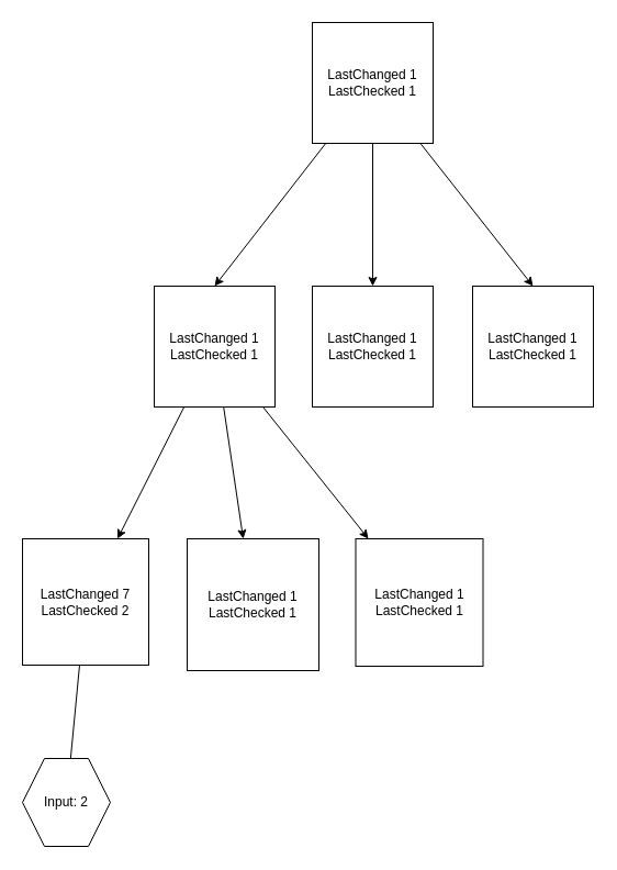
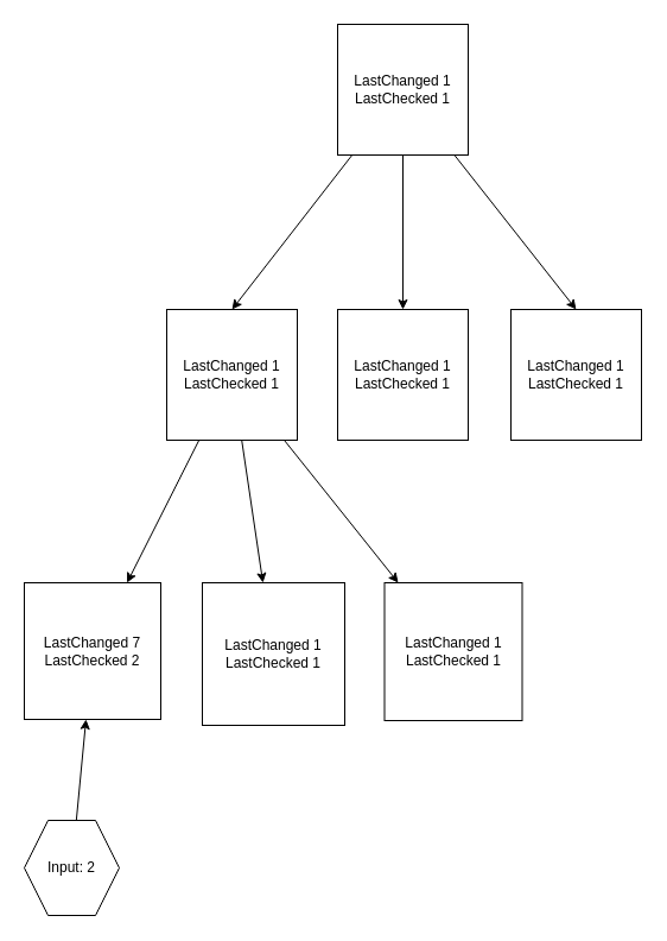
  <mxCell id="0" />
  <mxCell id="1" parent="0" />
  <mxCell id="2" value="&lt;span&gt;LastChanged 1&lt;/span&gt;&lt;br&gt;&lt;span&gt;LastChecked 1&lt;/span&gt;" style="whiteSpace=wrap;html=1;aspect=fixed;" vertex="1" parent="1"><mxGeometry x="284" y="260" width="110" height="110" as="geometry" /></mxCell>
  <mxCell id="3" style="edgeStyle=none;html=1;entryX=0.5;entryY=0;entryDx=0;entryDy=0;" edge="1" parent="1" source="6" target="2"><mxGeometry relative="1" as="geometry" /></mxCell>
  <mxCell id="4" style="edgeStyle=none;html=1;entryX=0.5;entryY=0;entryDx=0;entryDy=0;" edge="1" parent="1" source="6" target="11"><mxGeometry relative="1" as="geometry" /></mxCell>
  <mxCell id="5" style="edgeStyle=none;html=1;entryX=0.5;entryY=0;entryDx=0;entryDy=0;" edge="1" parent="1" source="6" target="10"><mxGeometry relative="1" as="geometry" /></mxCell>
  <mxCell id="6" value="&lt;span&gt;LastChanged 1&lt;/span&gt;&lt;br&gt;&lt;span&gt;LastChecked 1&lt;/span&gt;" style="whiteSpace=wrap;html=1;aspect=fixed;" vertex="1" parent="1"><mxGeometry x="284" y="20" width="110" height="110" as="geometry" /></mxCell>
  <mxCell id="7" style="edgeStyle=none;html=1;" edge="1" parent="1" source="10" target="12"><mxGeometry relative="1" as="geometry" /></mxCell>
  <mxCell id="8" style="edgeStyle=none;html=1;" edge="1" parent="1" source="10" target="14"><mxGeometry relative="1" as="geometry" /></mxCell>
  <mxCell id="9" style="edgeStyle=none;html=1;" edge="1" parent="1" source="10" target="13"><mxGeometry relative="1" as="geometry" /></mxCell>
  <mxCell id="10" value="&lt;span&gt;LastChanged 1&lt;/span&gt;&lt;br&gt;&lt;span&gt;LastChecked 1&lt;/span&gt;" style="whiteSpace=wrap;html=1;aspect=fixed;" vertex="1" parent="1"><mxGeometry x="140" y="260" width="110" height="110" as="geometry" /></mxCell>
  <mxCell id="11" value="&lt;span&gt;LastChanged 1&lt;/span&gt;&lt;br&gt;&lt;span&gt;LastChecked 1&lt;/span&gt;" style="whiteSpace=wrap;html=1;aspect=fixed;" vertex="1" parent="1"><mxGeometry x="430" y="260" width="110" height="110" as="geometry" /></mxCell>
  <mxCell id="12" value="&lt;span&gt;LastChanged 1&lt;/span&gt;&lt;br&gt;&lt;span&gt;LastChecked 1&lt;/span&gt;" style="whiteSpace=wrap;html=1;aspect=fixed;" vertex="1" parent="1"><mxGeometry x="170" y="490" width="120" height="120" as="geometry" /></mxCell>
  <mxCell id="13" value="LastChanged 7&lt;br&gt;LastChecked 2" style="whiteSpace=wrap;html=1;aspect=fixed;" vertex="1" parent="1"><mxGeometry x="20" y="490" width="115" height="115" as="geometry" /></mxCell>
  <mxCell id="14" value="&lt;span&gt;LastChanged 1&lt;/span&gt;&lt;br&gt;&lt;span&gt;LastChecked 1&lt;/span&gt;" style="whiteSpace=wrap;html=1;aspect=fixed;" vertex="1" parent="1"><mxGeometry x="323.5" y="490" width="116" height="116" as="geometry" /></mxCell>
- <mxCell id="15" style="edgeStyle=none;html=1;endArrow=none;" edge="1" parent="1" source="16" target="13"><mxGeometry relative="1" as="geometry" /></mxCell>
+ <mxCell id="15" style="edgeStyle=none;html=1;" edge="1" parent="1" source="16" target="13"><mxGeometry relative="1" as="geometry" /></mxCell>
  <mxCell id="16" value="Input: 2" style="shape=hexagon;perimeter=hexagonPerimeter2;whiteSpace=wrap;html=1;fixedSize=1;" vertex="1" parent="1"><mxGeometry x="20" y="690" width="80" height="80" as="geometry" /></mxCell>
